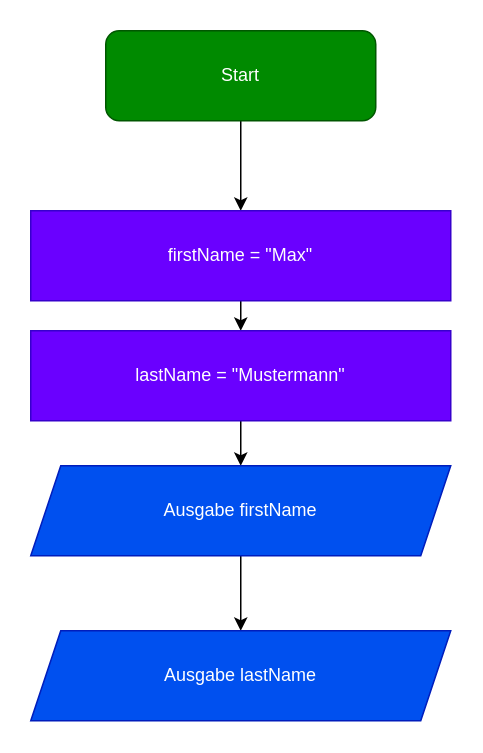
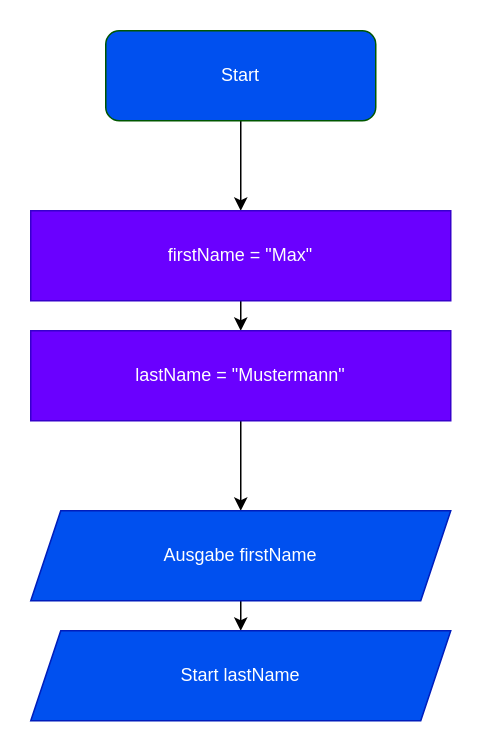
  <mxCell id="0" />
  <mxCell id="1" parent="0" />
  <mxCell id="2" value="" style="edgeStyle=none;html=1;" parent="1" source="3" target="5" edge="1"><mxGeometry relative="1" as="geometry" /></mxCell>
- <mxCell id="3" value="Start" style="rounded=1;whiteSpace=wrap;html=1;fillColor=#008a00;fontColor=#ffffff;strokeColor=#005700;" parent="1" vertex="1"><mxGeometry x="70" y="20" width="180" height="60" as="geometry" /></mxCell>
+ <mxCell id="3" value="Start" style="rounded=1;whiteSpace=wrap;html=1;fillColor=#0050ef;fontColor=#ffffff;strokeColor=#005700;" parent="1" vertex="1"><mxGeometry x="70" y="20" width="180" height="60" as="geometry" /></mxCell>
  <mxCell id="4" value="" style="edgeStyle=none;html=1;" parent="1" source="5" target="7" edge="1"><mxGeometry relative="1" as="geometry" /></mxCell>
  <mxCell id="5" value="firstName = &quot;Max&quot;" style="rounded=0;whiteSpace=wrap;html=1;fillColor=#6a00ff;fontColor=#ffffff;strokeColor=#3700CC;" parent="1" vertex="1"><mxGeometry x="20" y="140" width="280" height="60" as="geometry" /></mxCell>
  <mxCell id="6" value="" style="edgeStyle=none;html=1;" parent="1" source="7" target="9" edge="1"><mxGeometry relative="1" as="geometry" /></mxCell>
  <mxCell id="7" value="lastName = &quot;Mustermann&quot;" style="rounded=0;whiteSpace=wrap;html=1;glass=0;shadow=0;fillColor=#6a00ff;fontColor=#ffffff;strokeColor=#3700CC;" parent="1" vertex="1"><mxGeometry x="20" y="220" width="280" height="60" as="geometry" /></mxCell>
  <mxCell id="8" value="" style="edgeStyle=none;html=1;" parent="1" source="9" target="10" edge="1"><mxGeometry relative="1" as="geometry" /></mxCell>
- <mxCell id="9" value="Ausgabe firstName" style="shape=parallelogram;perimeter=parallelogramPerimeter;whiteSpace=wrap;html=1;fixedSize=1;rounded=0;shadow=0;glass=0;fillColor=#0050ef;fontColor=#ffffff;strokeColor=#001DBC;" parent="1" vertex="1"><mxGeometry x="20" y="310" width="280" height="60" as="geometry" /></mxCell>
- <mxCell id="10" value="Ausgabe lastName" style="shape=parallelogram;perimeter=parallelogramPerimeter;whiteSpace=wrap;html=1;fixedSize=1;rounded=0;shadow=0;glass=0;fillColor=#0050ef;fontColor=#ffffff;strokeColor=#001DBC;" parent="1" vertex="1"><mxGeometry x="20" y="420" width="280" height="60" as="geometry" /></mxCell>
+ <mxCell id="9" value="Ausgabe firstName" style="shape=parallelogram;perimeter=parallelogramPerimeter;whiteSpace=wrap;html=1;fixedSize=1;rounded=0;shadow=0;glass=0;fillColor=#0050ef;fontColor=#ffffff;strokeColor=#001DBC;" parent="1" vertex="1"><mxGeometry x="20" y="340" width="280" height="60" as="geometry" /></mxCell>
+ <mxCell id="10" value="Start lastName" style="shape=parallelogram;perimeter=parallelogramPerimeter;whiteSpace=wrap;html=1;fixedSize=1;rounded=0;shadow=0;glass=0;fillColor=#0050ef;fontColor=#ffffff;strokeColor=#001DBC;" parent="1" vertex="1"><mxGeometry x="20" y="420" width="280" height="60" as="geometry" /></mxCell>
